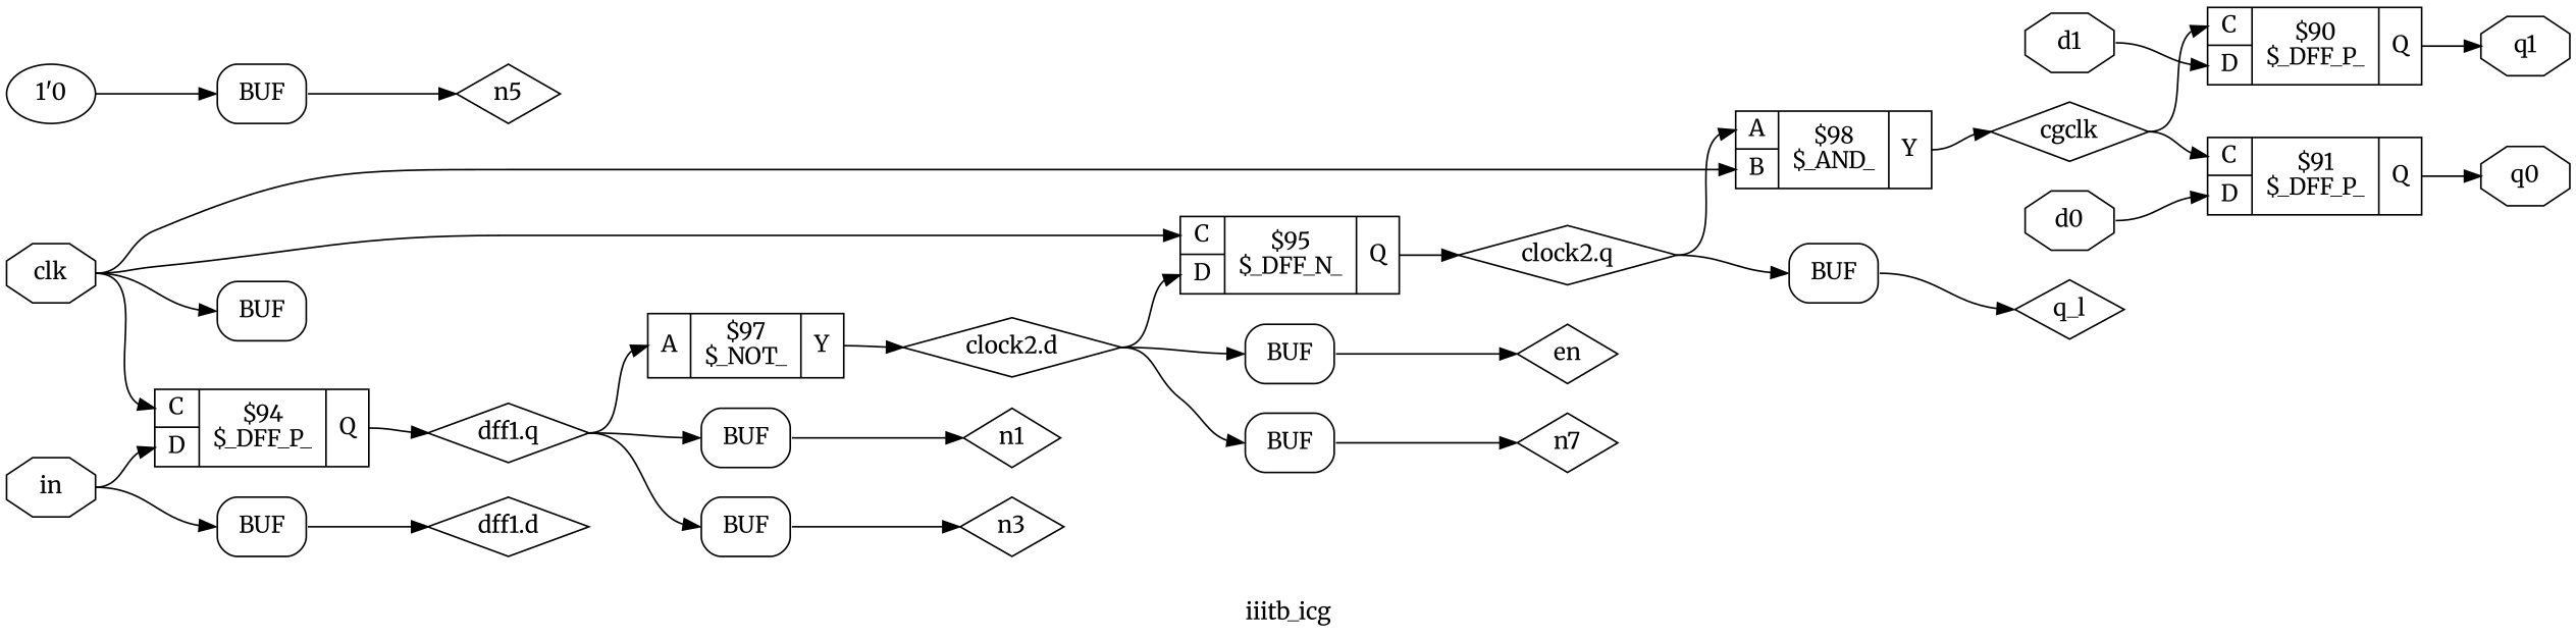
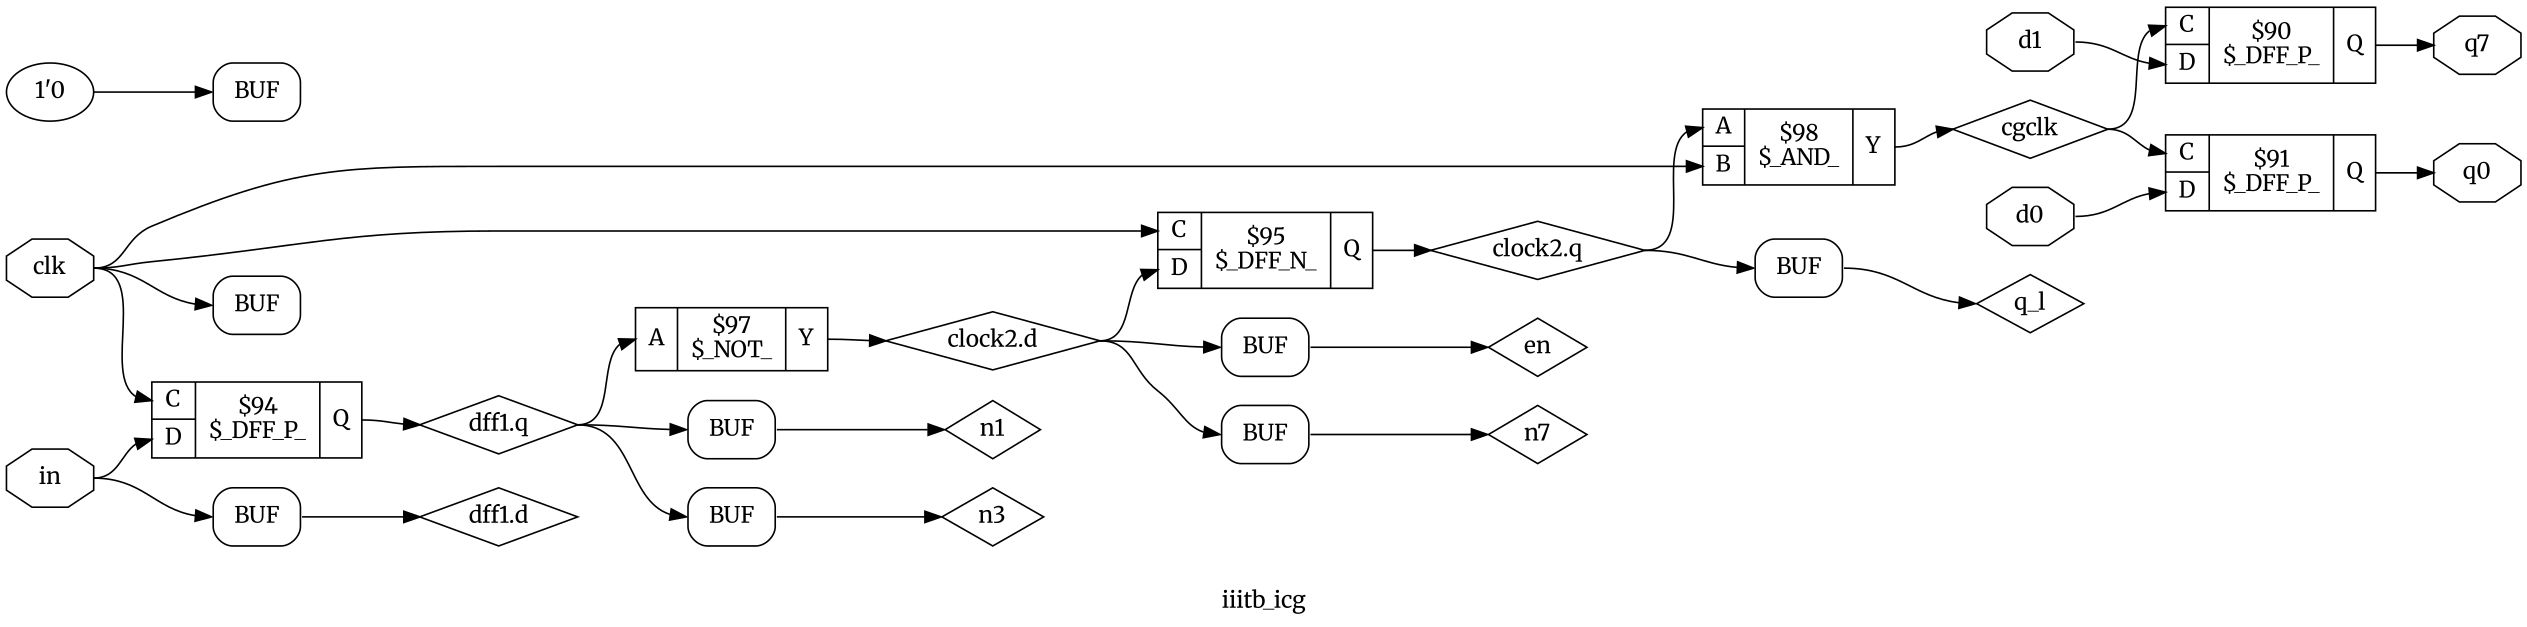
  digraph {
    fontname=Merriweather
    label=iiitb_icg
    rankdir=LR
    remincross=true
    node [color=black fontcolor=black fontname=Merriweather shape=diamond]
    edge [color=black fontname=Merriweather headport=w tailport=e]
    n1 [label=cgclk]
    n2 [label="{{<p24> C|<p25> D}|$90\n$_DFF_P_|{<p26> Q}}" shape=record color="" fontcolor=""]
    n3 [label="{{<p24> C|<p25> D}|$91\n$_DFF_P_|{<p26> Q}}" shape=record color="" fontcolor=""]
-   n4 [label=q1 shape=octagon]
+   n4 [label=q7 shape=octagon]
    n5 [label=q0 shape=octagon]
    n6 [label=clk shape=octagon]
    n7 [label="{{<p19> A|<p22> B}|$98\n$_AND_|{<p20> Y}}" shape=record color="" fontcolor=""]
    n8 [label="{{<p24> C|<p25> D}|$94\n$_DFF_P_|{<p26> Q}}" shape=record color="" fontcolor=""]
    n9 [label="{{<p24> C|<p25> D}|$95\n$_DFF_N_|{<p26> Q}}" shape=record color="" fontcolor=""]
    n10 [label=BUF shape=box style=rounded color="" fontcolor=""]
    n11 [label="dff1.q"]
    n12 [label="clock2.q"]
    n13 [label=d0 shape=octagon]
    n14 [label=d1 shape=octagon]
    n15 [label="dff1.d"]
    n16 [label="{{<p19> A}|$97\n$_NOT_|{<p20> Y}}" shape=record color="" fontcolor=""]
    n17 [label=BUF shape=box style=rounded color="" fontcolor=""]
    n18 [label=BUF shape=box style=rounded color="" fontcolor=""]
    n19 [label="clock2.d"]
    n20 [label=n1]
    n21 [label=n3]
    n22 [label=BUF shape=box style=rounded color="" fontcolor=""]
    n23 [label=BUF shape=box style=rounded color="" fontcolor=""]
    n24 [label=en]
    n25 [label=n7]
    n26 [label=BUF shape=box style=rounded color="" fontcolor=""]
    n27 [label=q_l]
    n28 [label=in shape=octagon]
    n29 [label=BUF shape=box style=rounded color="" fontcolor=""]
-   n30 [label=n5]
    n31 [label="1'0" color="" fontcolor="" shape=""]
    n32 [label=BUF shape=box style=rounded color="" fontcolor=""]
    n1 -> n2 [headport="p24:w"]
    n1 -> n3 [headport="p24:w"]
    n2 -> n4 [tailport="p26:e"]
    n3 -> n5 [tailport="p26:e"]
    n6 -> n7 [headport="p22:w"]
    n6 -> n8 [headport="p24:w"]
    n6 -> n9 [headport="p24:w"]
    n6 -> n10 [headport="w:w"]
    n7 -> n1 [tailport="p20:e"]
    n8 -> n11 [tailport="p26:e"]
    n9 -> n12 [tailport="p26:e"]
    n11 -> n16 [headport="p19:w"]
    n11 -> n17 [headport="w:w"]
    n11 -> n18 [headport="w:w"]
    n12 -> n7 [headport="p19:w"]
    n12 -> n26 [headport="w:w"]
    n13 -> n3 [headport="p25:w"]
    n14 -> n2 [headport="p25:w"]
    n16 -> n19 [tailport="p20:e"]
    n17 -> n20 [tailport="e:e"]
    n18 -> n21 [tailport="e:e"]
    n19 -> n9 [headport="p25:w"]
    n19 -> n22 [headport="w:w"]
    n19 -> n23 [headport="w:w"]
    n22 -> n24 [tailport="e:e"]
    n23 -> n25 [tailport="e:e"]
    n26 -> n27 [tailport="e:e"]
    n28 -> n8 [headport="p25:w"]
    n28 -> n29 [headport="w:w"]
    n29 -> n15 [tailport="e:e"]
    n31 -> n32 [headport="w:w"]
-   n32 -> n30 [tailport="e:e"]
  }
